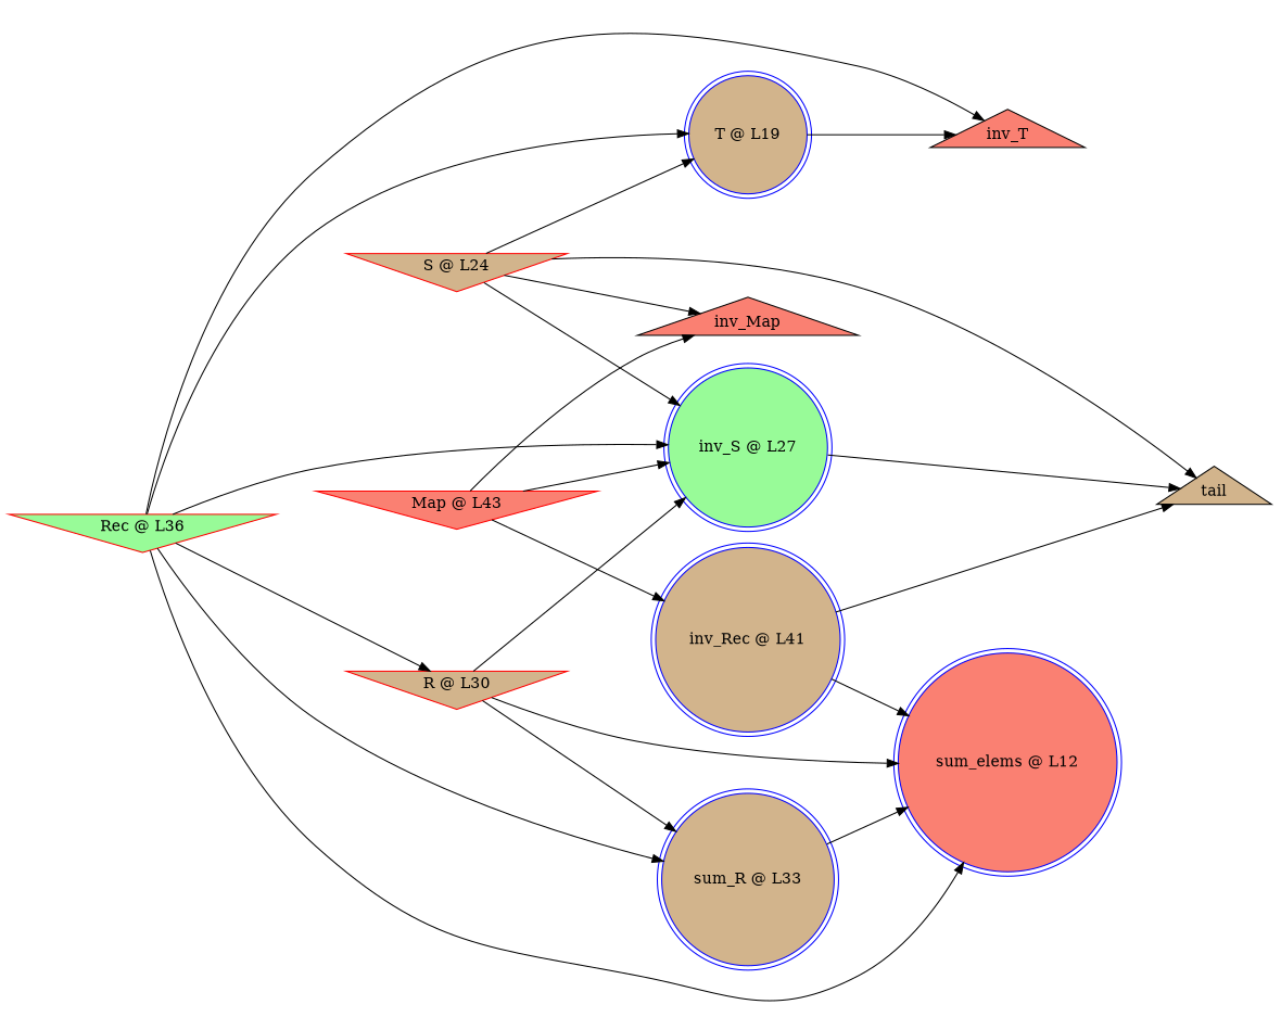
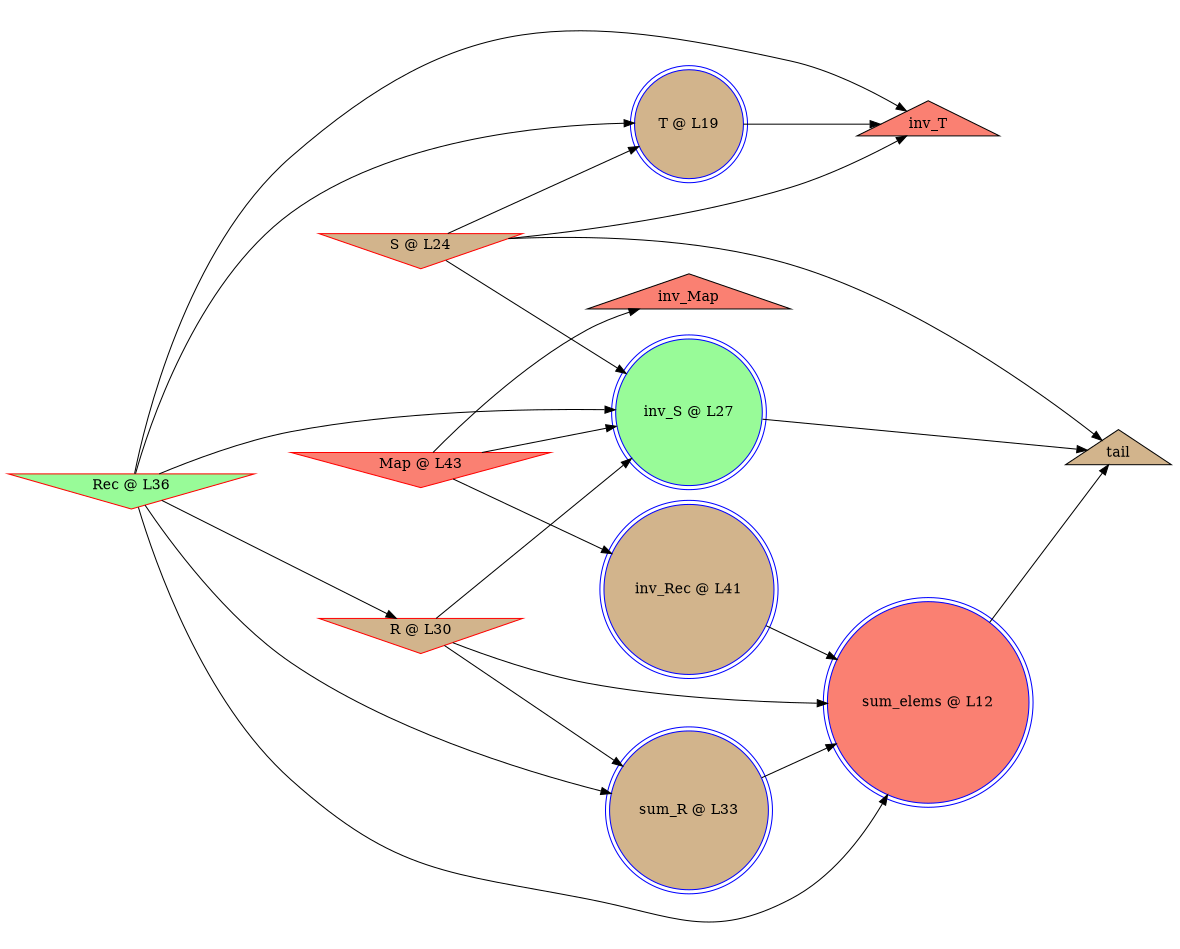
  digraph {
    rankdir=LR
    node [color=blue fillcolor=tan shape=doublecircle style=filled]
    n1 [color=red label="R @ L30" shape=invtriangle]
    n2 [label="sum_R @ L33"]
    n3 [fillcolor=palegreen label="inv_S @ L27"]
    n4 [fillcolor=salmon label="sum_elems @ L12"]
    tail [shape=triangle color=""]
    n6 [label="T @ L19"]
    inv_T [fillcolor=salmon shape=triangle color=""]
    n8 [color=red label="S @ L24" shape=invtriangle]
    n9 [color=red fillcolor=palegreen label="Rec @ L36" shape=invtriangle]
    n10 [label="inv_Rec @ L41"]
    n11 [color=red fillcolor=salmon label="Map @ L43" shape=invtriangle]
    inv_Map [fillcolor=salmon shape=triangle color=""]
    n1 -> n2
    n1 -> n3
    n1 -> n4
    n2 -> n4
    n3 -> tail
-   n10 -> tail
+   n4 -> tail
    n6 -> inv_T
    n8 -> n3
    n8 -> tail
    n8 -> n6
-   n8 -> inv_Map
+   n8 -> inv_T
    n9 -> n1
    n9 -> n2
    n9 -> n3
    n9 -> n4
    n9 -> n6
    n9 -> inv_T
    n10 -> n4
    n11 -> n3
    n11 -> n10
    n11 -> inv_Map
  }
